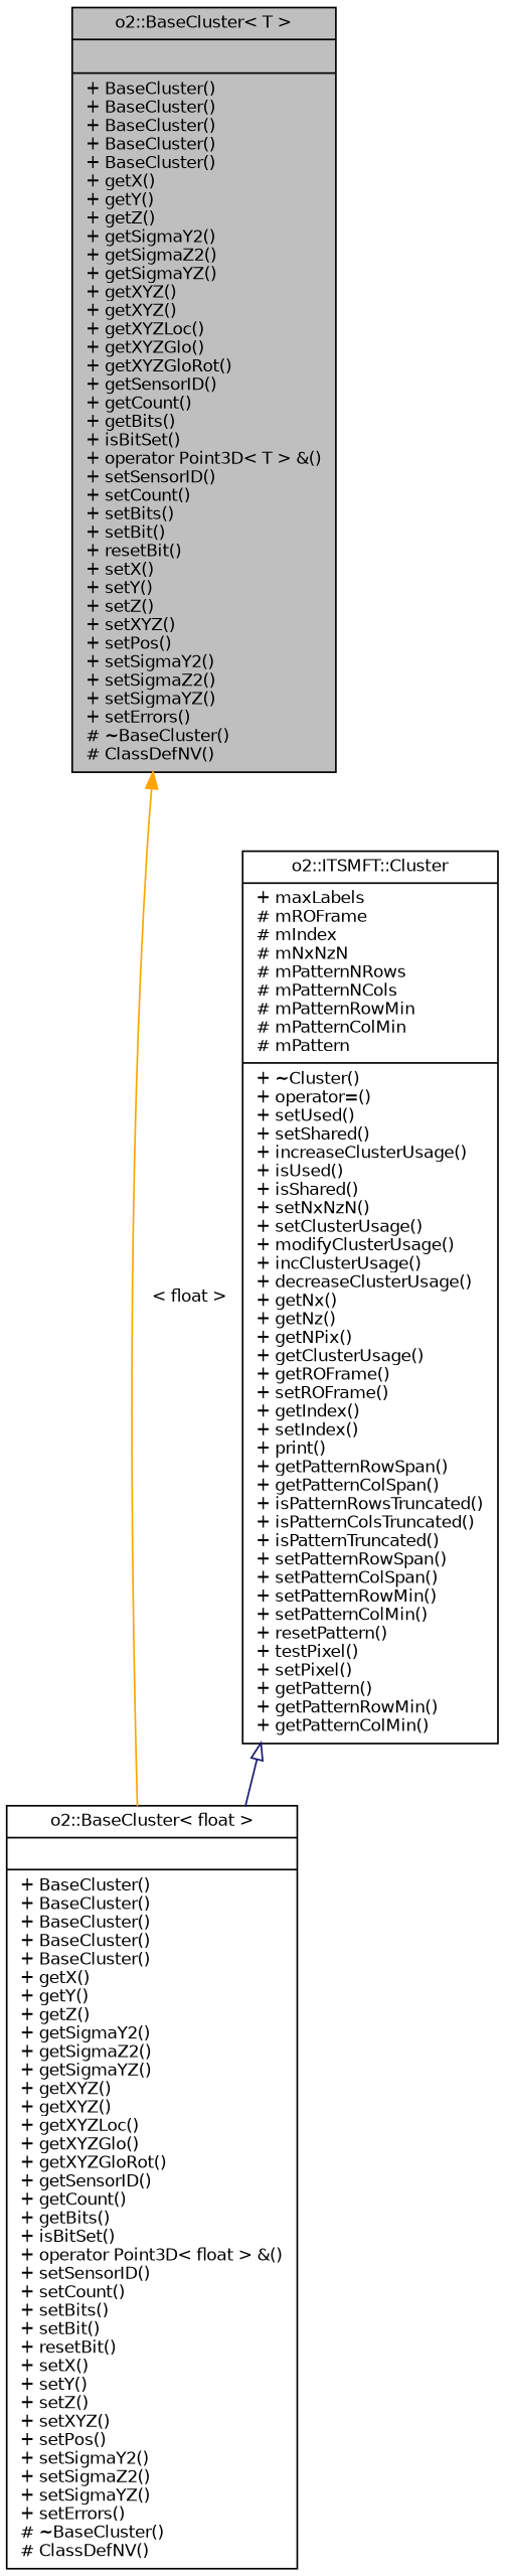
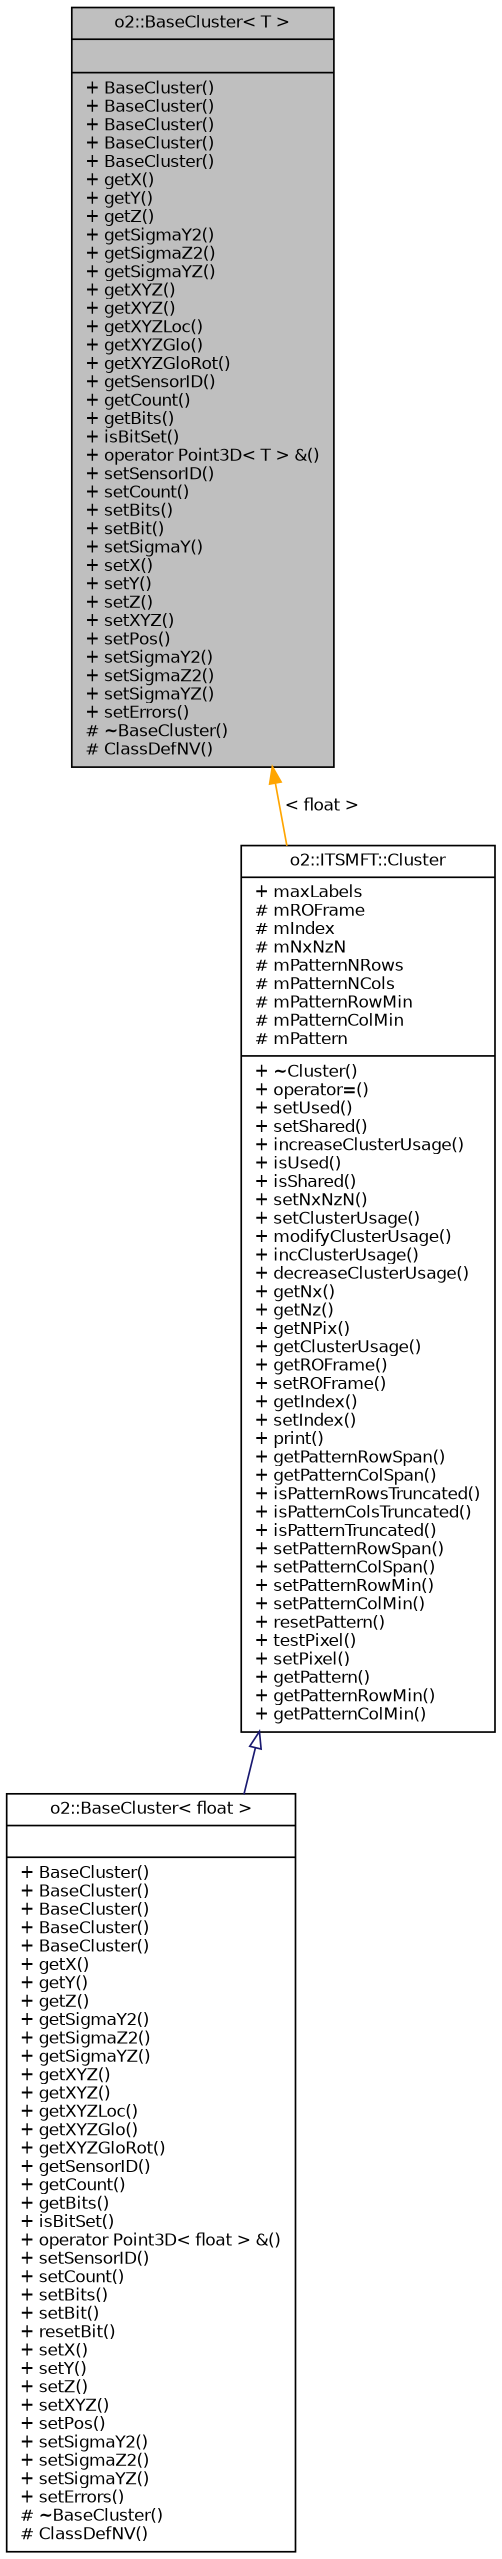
  digraph {
    node [color=black fontname=Helvetica fontsize=10 shape=record]
    edge [dir=back fontname=Helvetica fontsize=10 labelfontname=Helvetica labelfontsize=10 style=solid]
-   n1 [fillcolor=grey75 fontcolor=black height=0.2 label="{o2::BaseCluster\< T \>\n||+ BaseCluster()\l+ BaseCluster()\l+ BaseCluster()\l+ BaseCluster()\l+ BaseCluster()\l+ getX()\l+ getY()\l+ getZ()\l+ getSigmaY2()\l+ getSigmaZ2()\l+ getSigmaYZ()\l+ getXYZ()\l+ getXYZ()\l+ getXYZLoc()\l+ getXYZGlo()\l+ getXYZGloRot()\l+ getSensorID()\l+ getCount()\l+ getBits()\l+ isBitSet()\l+ operator Point3D\< T \> &()\l+ setSensorID()\l+ setCount()\l+ setBits()\l+ setBit()\l+ resetBit()\l+ setX()\l+ setY()\l+ setZ()\l+ setXYZ()\l+ setPos()\l+ setSigmaY2()\l+ setSigmaZ2()\l+ setSigmaYZ()\l+ setErrors()\l# ~BaseCluster()\l# ClassDefNV()\l}" style=filled width=0.4]
+   n1 [fillcolor=grey75 fontcolor=black height=0.2 label="{o2::BaseCluster\< T \>\n||+ BaseCluster()\l+ BaseCluster()\l+ BaseCluster()\l+ BaseCluster()\l+ BaseCluster()\l+ getX()\l+ getY()\l+ getZ()\l+ getSigmaY2()\l+ getSigmaZ2()\l+ getSigmaYZ()\l+ getXYZ()\l+ getXYZ()\l+ getXYZLoc()\l+ getXYZGlo()\l+ getXYZGloRot()\l+ getSensorID()\l+ getCount()\l+ getBits()\l+ isBitSet()\l+ operator Point3D\< T \> &()\l+ setSensorID()\l+ setCount()\l+ setBits()\l+ setBit()\l+ setSigmaY()\l+ setX()\l+ setY()\l+ setZ()\l+ setXYZ()\l+ setPos()\l+ setSigmaY2()\l+ setSigmaZ2()\l+ setSigmaYZ()\l+ setErrors()\l# ~BaseCluster()\l# ClassDefNV()\l}" style=filled width=0.4]
    n2 [height=0.2 label="{o2::BaseCluster\< float \>\n||+ BaseCluster()\l+ BaseCluster()\l+ BaseCluster()\l+ BaseCluster()\l+ BaseCluster()\l+ getX()\l+ getY()\l+ getZ()\l+ getSigmaY2()\l+ getSigmaZ2()\l+ getSigmaYZ()\l+ getXYZ()\l+ getXYZ()\l+ getXYZLoc()\l+ getXYZGlo()\l+ getXYZGloRot()\l+ getSensorID()\l+ getCount()\l+ getBits()\l+ isBitSet()\l+ operator Point3D\< float \> &()\l+ setSensorID()\l+ setCount()\l+ setBits()\l+ setBit()\l+ resetBit()\l+ setX()\l+ setY()\l+ setZ()\l+ setXYZ()\l+ setPos()\l+ setSigmaY2()\l+ setSigmaZ2()\l+ setSigmaYZ()\l+ setErrors()\l# ~BaseCluster()\l# ClassDefNV()\l}" width=0.4]
    n3 [height=0.2 label="{o2::ITSMFT::Cluster\n|+ maxLabels\l# mROFrame\l# mIndex\l# mNxNzN\l# mPatternNRows\l# mPatternNCols\l# mPatternRowMin\l# mPatternColMin\l# mPattern\l|+ ~Cluster()\l+ operator=()\l+ setUsed()\l+ setShared()\l+ increaseClusterUsage()\l+ isUsed()\l+ isShared()\l+ setNxNzN()\l+ setClusterUsage()\l+ modifyClusterUsage()\l+ incClusterUsage()\l+ decreaseClusterUsage()\l+ getNx()\l+ getNz()\l+ getNPix()\l+ getClusterUsage()\l+ getROFrame()\l+ setROFrame()\l+ getIndex()\l+ setIndex()\l+ print()\l+ getPatternRowSpan()\l+ getPatternColSpan()\l+ isPatternRowsTruncated()\l+ isPatternColsTruncated()\l+ isPatternTruncated()\l+ setPatternRowSpan()\l+ setPatternColSpan()\l+ setPatternRowMin()\l+ setPatternColMin()\l+ resetPattern()\l+ testPixel()\l+ setPixel()\l+ getPattern()\l+ getPatternRowMin()\l+ getPatternColMin()\l}" width=0.4]
-   n1 -> n2 [color=orange label=" \< float \>"]
+   n1 -> n3 [color=orange label=" \< float \>"]
    n3 -> n2 [arrowtail=onormal color=midnightblue]
  }
